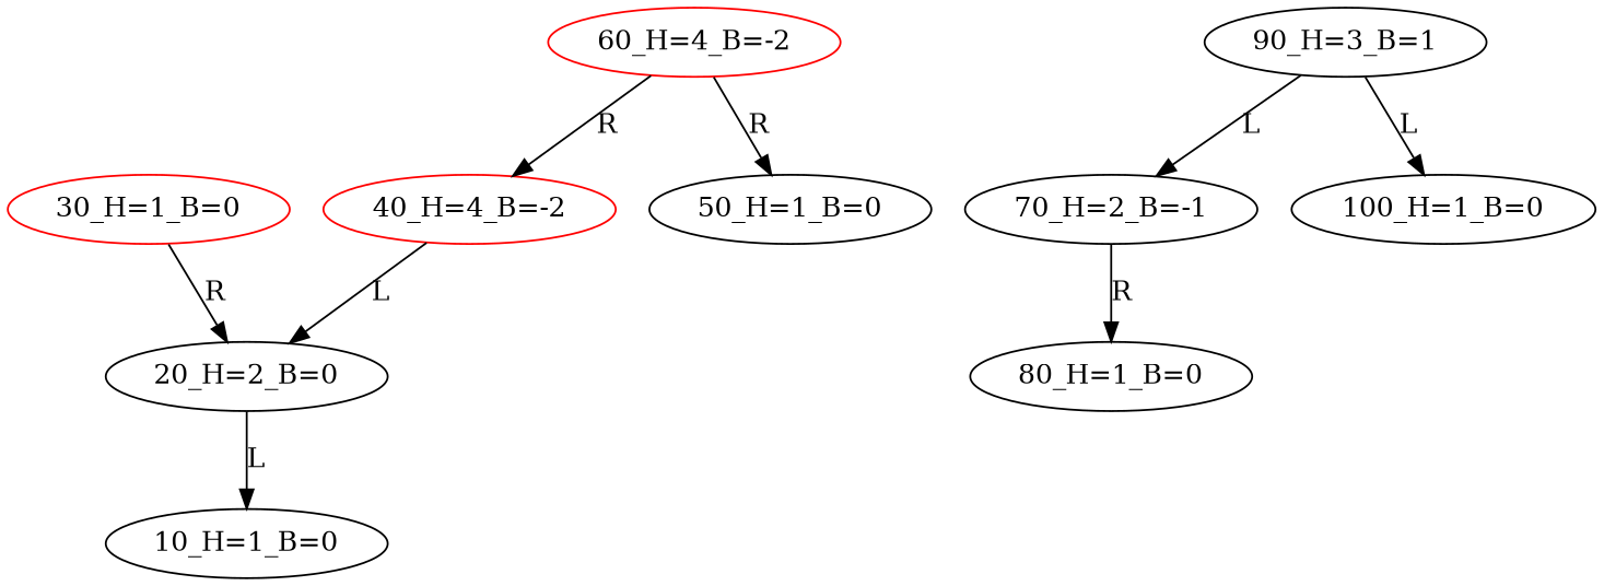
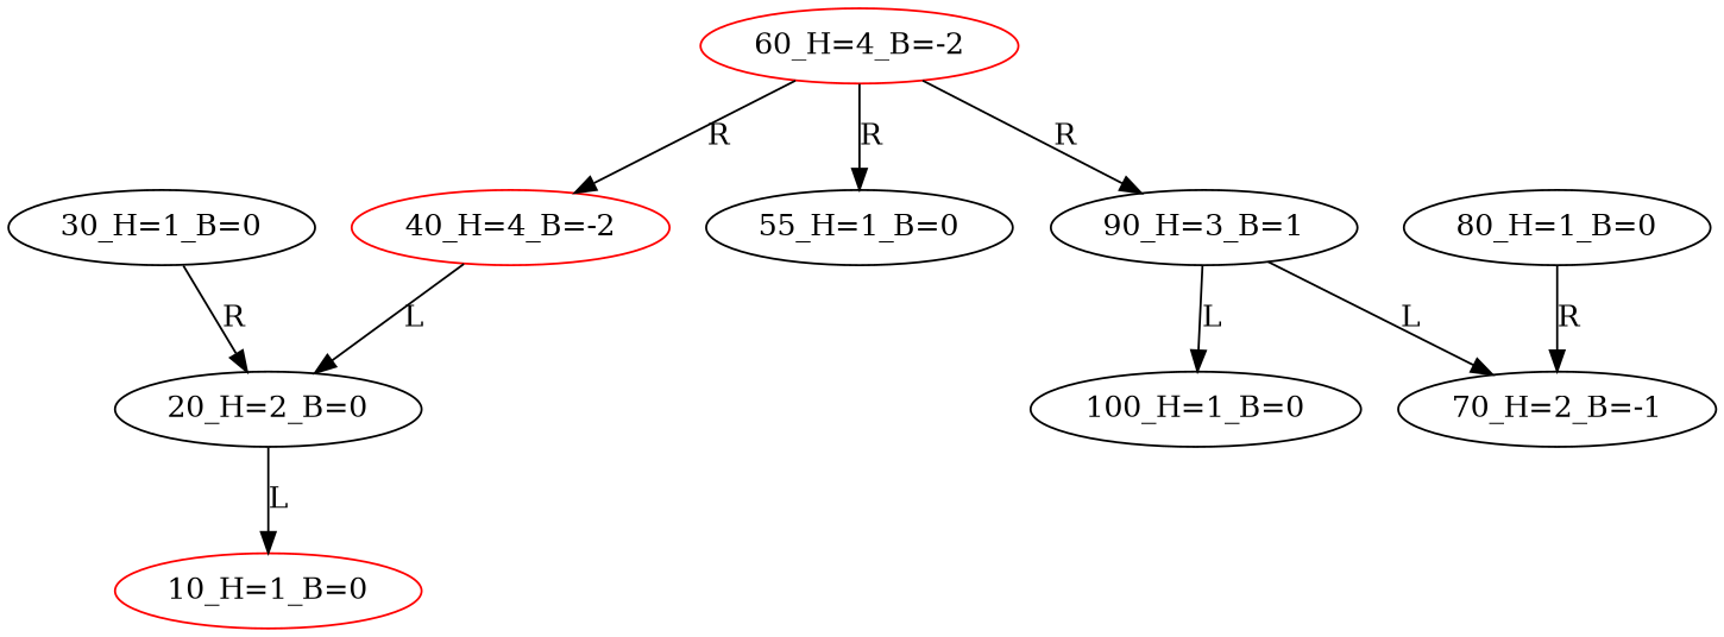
  digraph {
    "40_H=4_B=-2" [color=red]
    "20_H=2_B=0"
-   "10_H=1_B=0"
+   "10_H=1_B=0" [color=red]
    "60_H=4_B=-2" [color=red]
-   "50_H=1_B=0"
+   "50_H=1_B=0" [label="55_H=1_B=0"]
    "90_H=3_B=1"
-   "30_H=1_B=0" [color=red]
+   "30_H=1_B=0"
    "70_H=2_B=-1"
    "100_H=1_B=0"
    "80_H=1_B=0"
    "40_H=4_B=-2" -> "20_H=2_B=0" [label=L]
    "20_H=2_B=0" -> "10_H=1_B=0" [label=L]
    "60_H=4_B=-2" -> "40_H=4_B=-2" [label=R]
    "60_H=4_B=-2" -> "50_H=1_B=0" [label=R]
+   "60_H=4_B=-2" -> "90_H=3_B=1" [label=R]
    "90_H=3_B=1" -> "70_H=2_B=-1" [label=L]
    "90_H=3_B=1" -> "100_H=1_B=0" [label=L]
    "30_H=1_B=0" -> "20_H=2_B=0" [label=R]
-   "70_H=2_B=-1" -> "80_H=1_B=0" [label=R]
+   "80_H=1_B=0" -> "70_H=2_B=-1" [label=R]
  }
